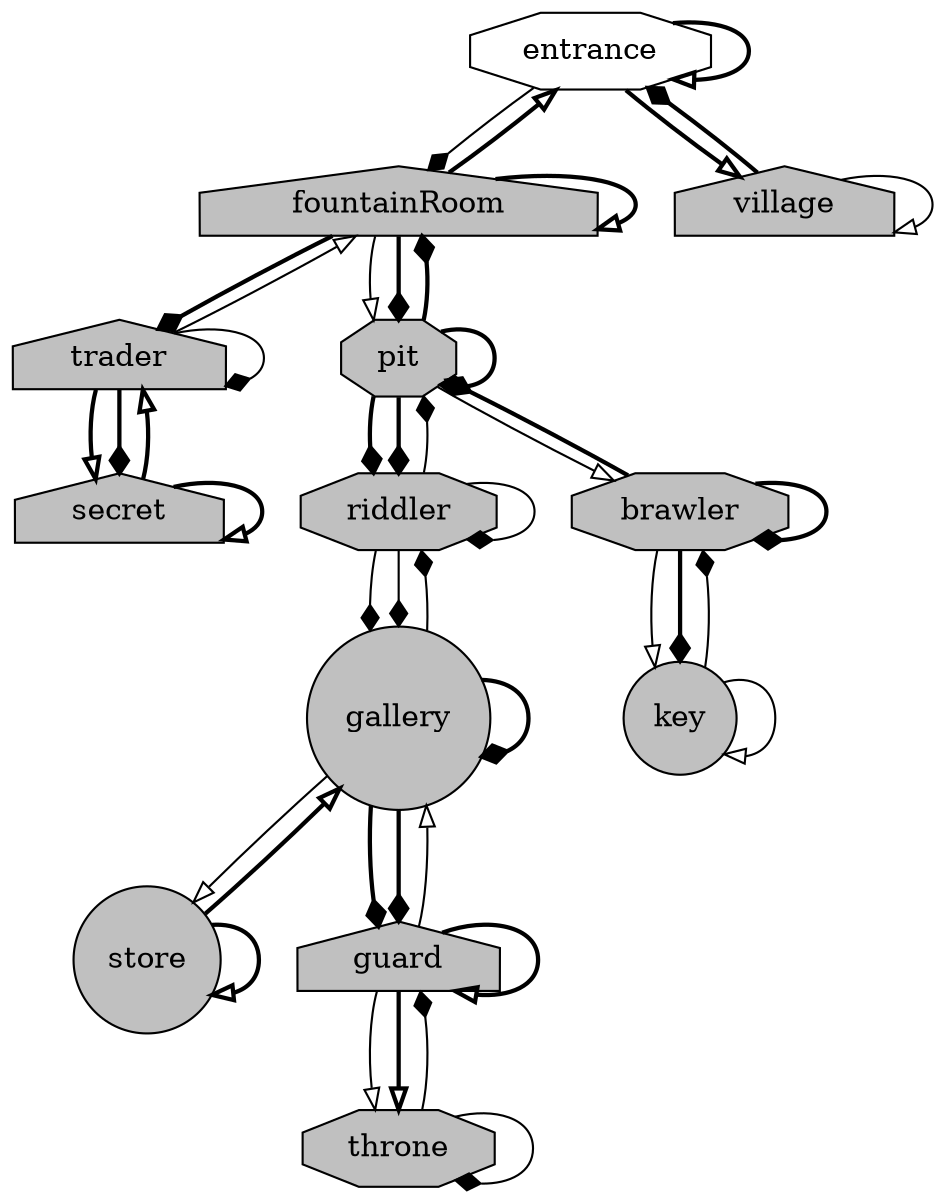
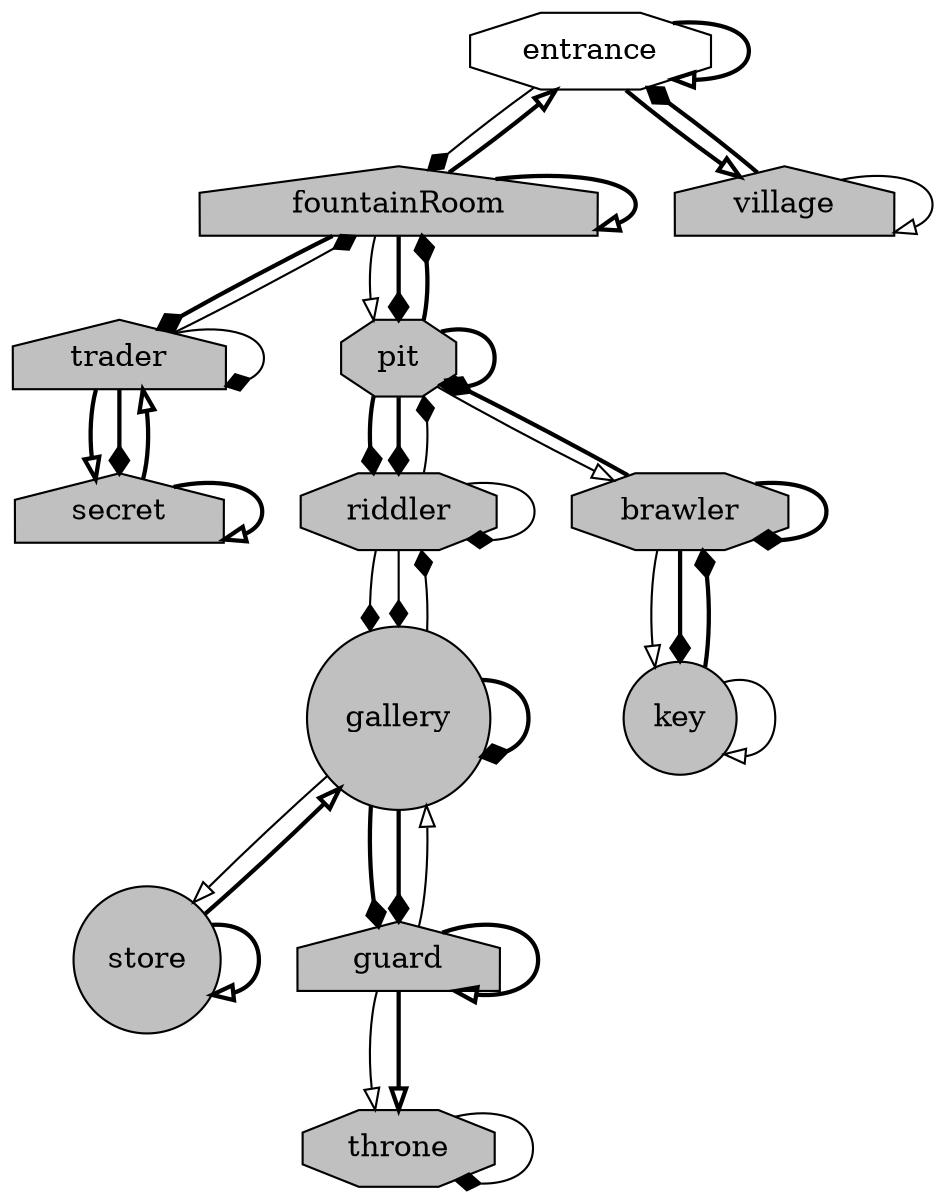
  digraph {
    node [fillcolor=grey shape=octagon style=filled]
    edge [arrowhead=diamond style=bold]
    entrance [fillcolor=white]
    fountainRoom [shape=house]
    village [shape=house]
    trader [shape=house]
    pit
    secret [shape=house]
    riddler
    brawler
    gallery [shape=circle]
    key [shape=circle]
    store [shape=circle]
    guard [shape=house]
    throne
    entrance -> entrance [arrowhead=onormal]
    entrance -> fountainRoom [style=solid]
    entrance -> village [arrowhead=onormal]
    fountainRoom -> entrance [arrowhead=onormal]
    fountainRoom -> fountainRoom [arrowhead=onormal]
    fountainRoom -> trader
    fountainRoom -> pit [arrowhead=onormal style=solid]
    fountainRoom -> pit
    village -> entrance
    village -> village [arrowhead=onormal style=solid]
-   trader -> fountainRoom [arrowhead=onormal style=solid]
+   trader -> fountainRoom [style=solid]
    trader -> trader [style=solid]
    trader -> secret [arrowhead=onormal]
    trader -> secret
    pit -> fountainRoom
    pit -> pit
    pit -> riddler
    pit -> riddler
    pit -> brawler [arrowhead=onormal style=solid]
    secret -> trader [arrowhead=onormal]
    secret -> secret [arrowhead=onormal]
    riddler -> pit [style=solid]
    riddler -> riddler [style=solid]
    riddler -> gallery [style=solid]
    riddler -> gallery [style=solid]
    brawler -> pit
    brawler -> brawler
    brawler -> key [arrowhead=onormal style=solid]
    brawler -> key
    gallery -> riddler [style=solid]
    gallery -> gallery
    gallery -> store [arrowhead=onormal style=solid]
    gallery -> guard
    gallery -> guard
-   key -> brawler [style=solid]
+   key -> brawler
    key -> key [arrowhead=onormal style=solid]
    store -> gallery [arrowhead=onormal]
    store -> store [arrowhead=onormal]
    guard -> gallery [arrowhead=onormal style=solid]
    guard -> guard [arrowhead=onormal]
    guard -> throne [arrowhead=onormal style=solid]
    guard -> throne [arrowhead=onormal]
-   throne -> guard [style=solid]
    throne -> throne [style=solid]
  }
